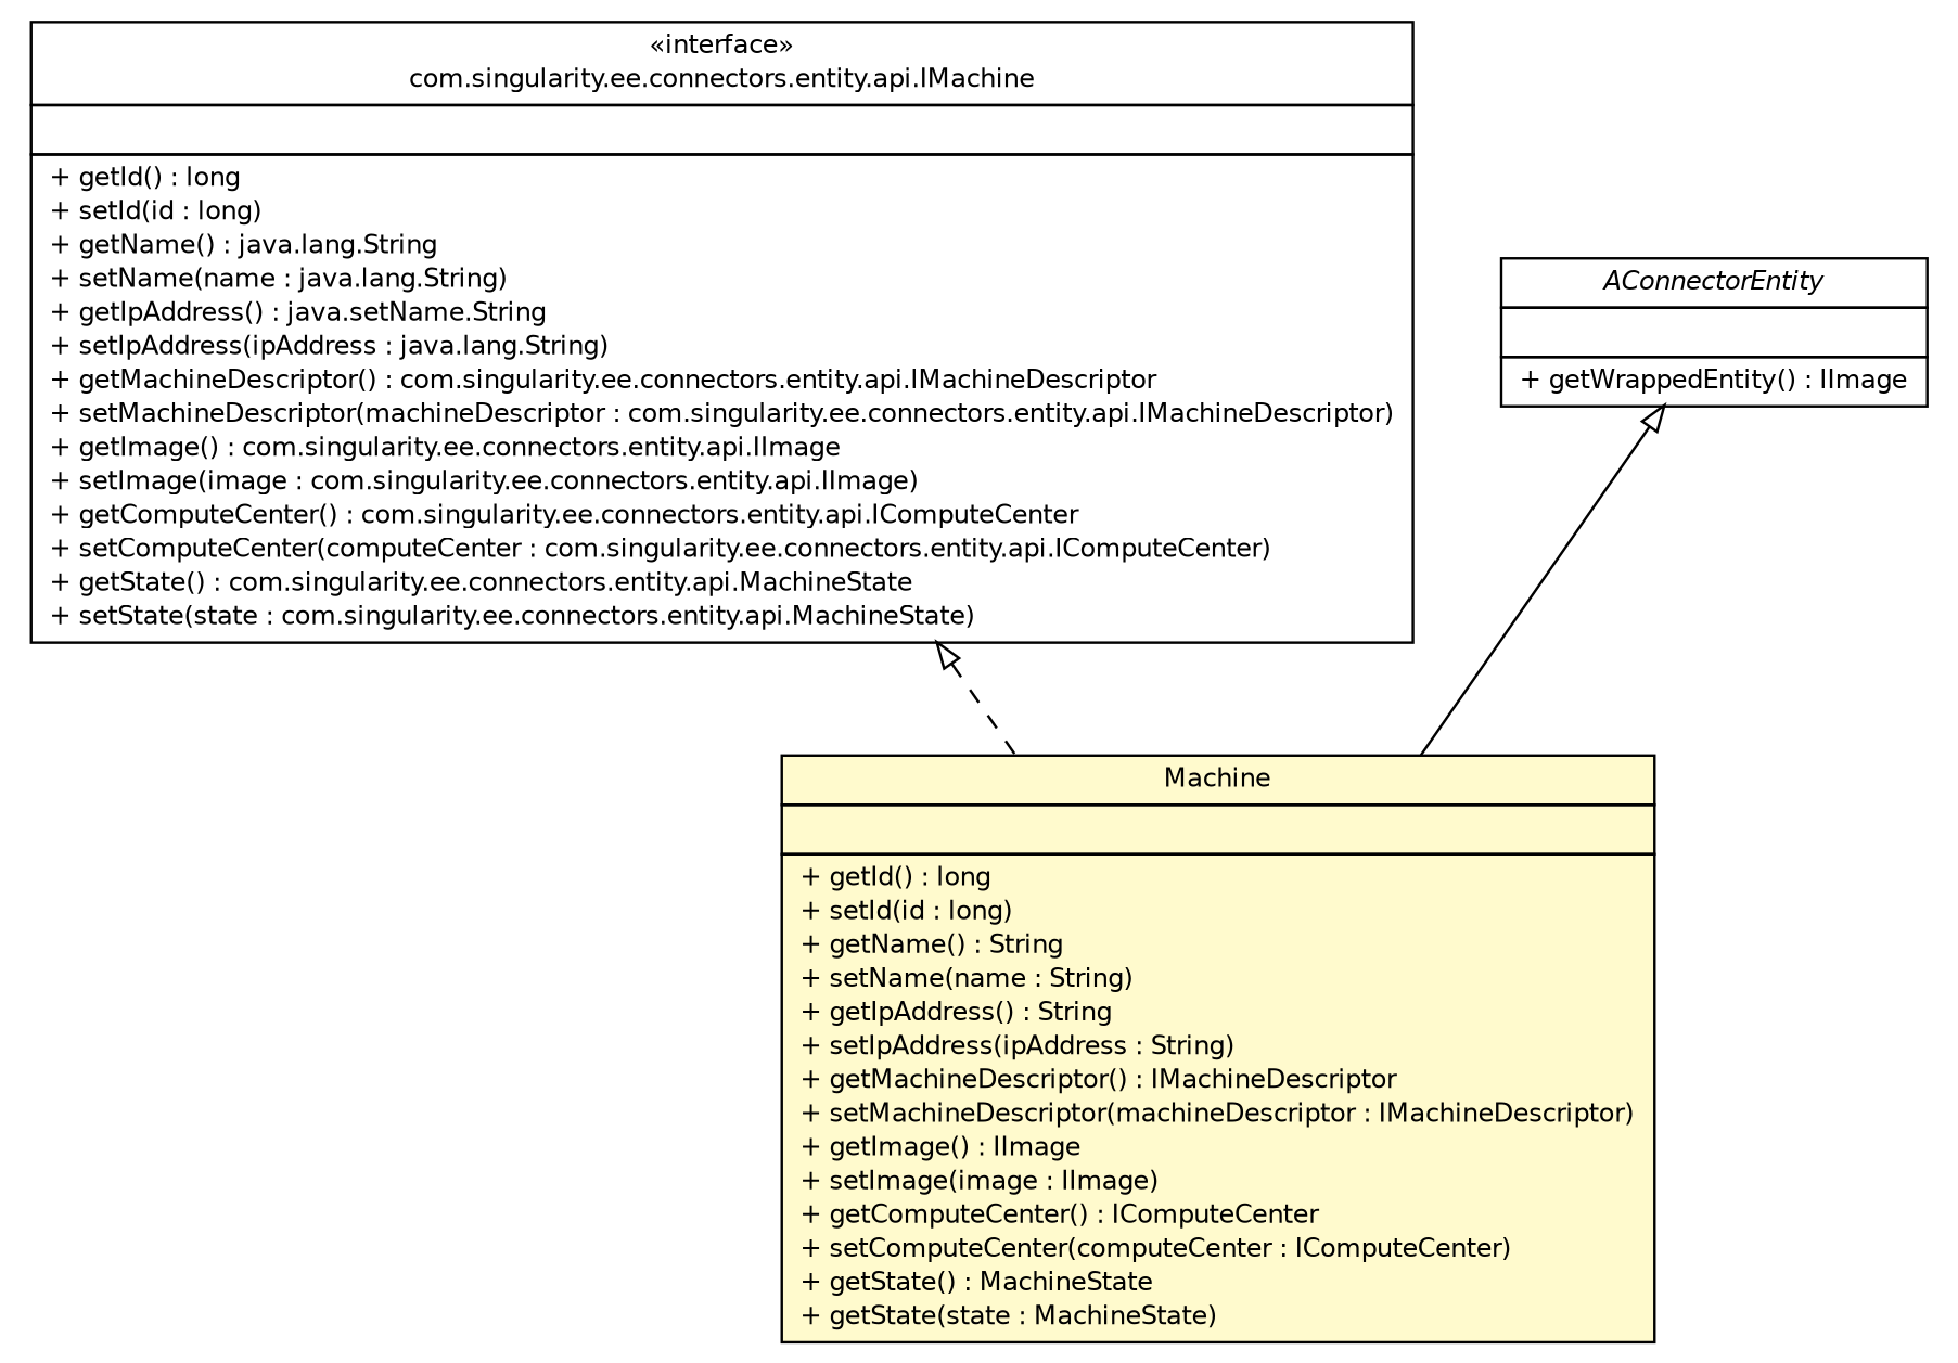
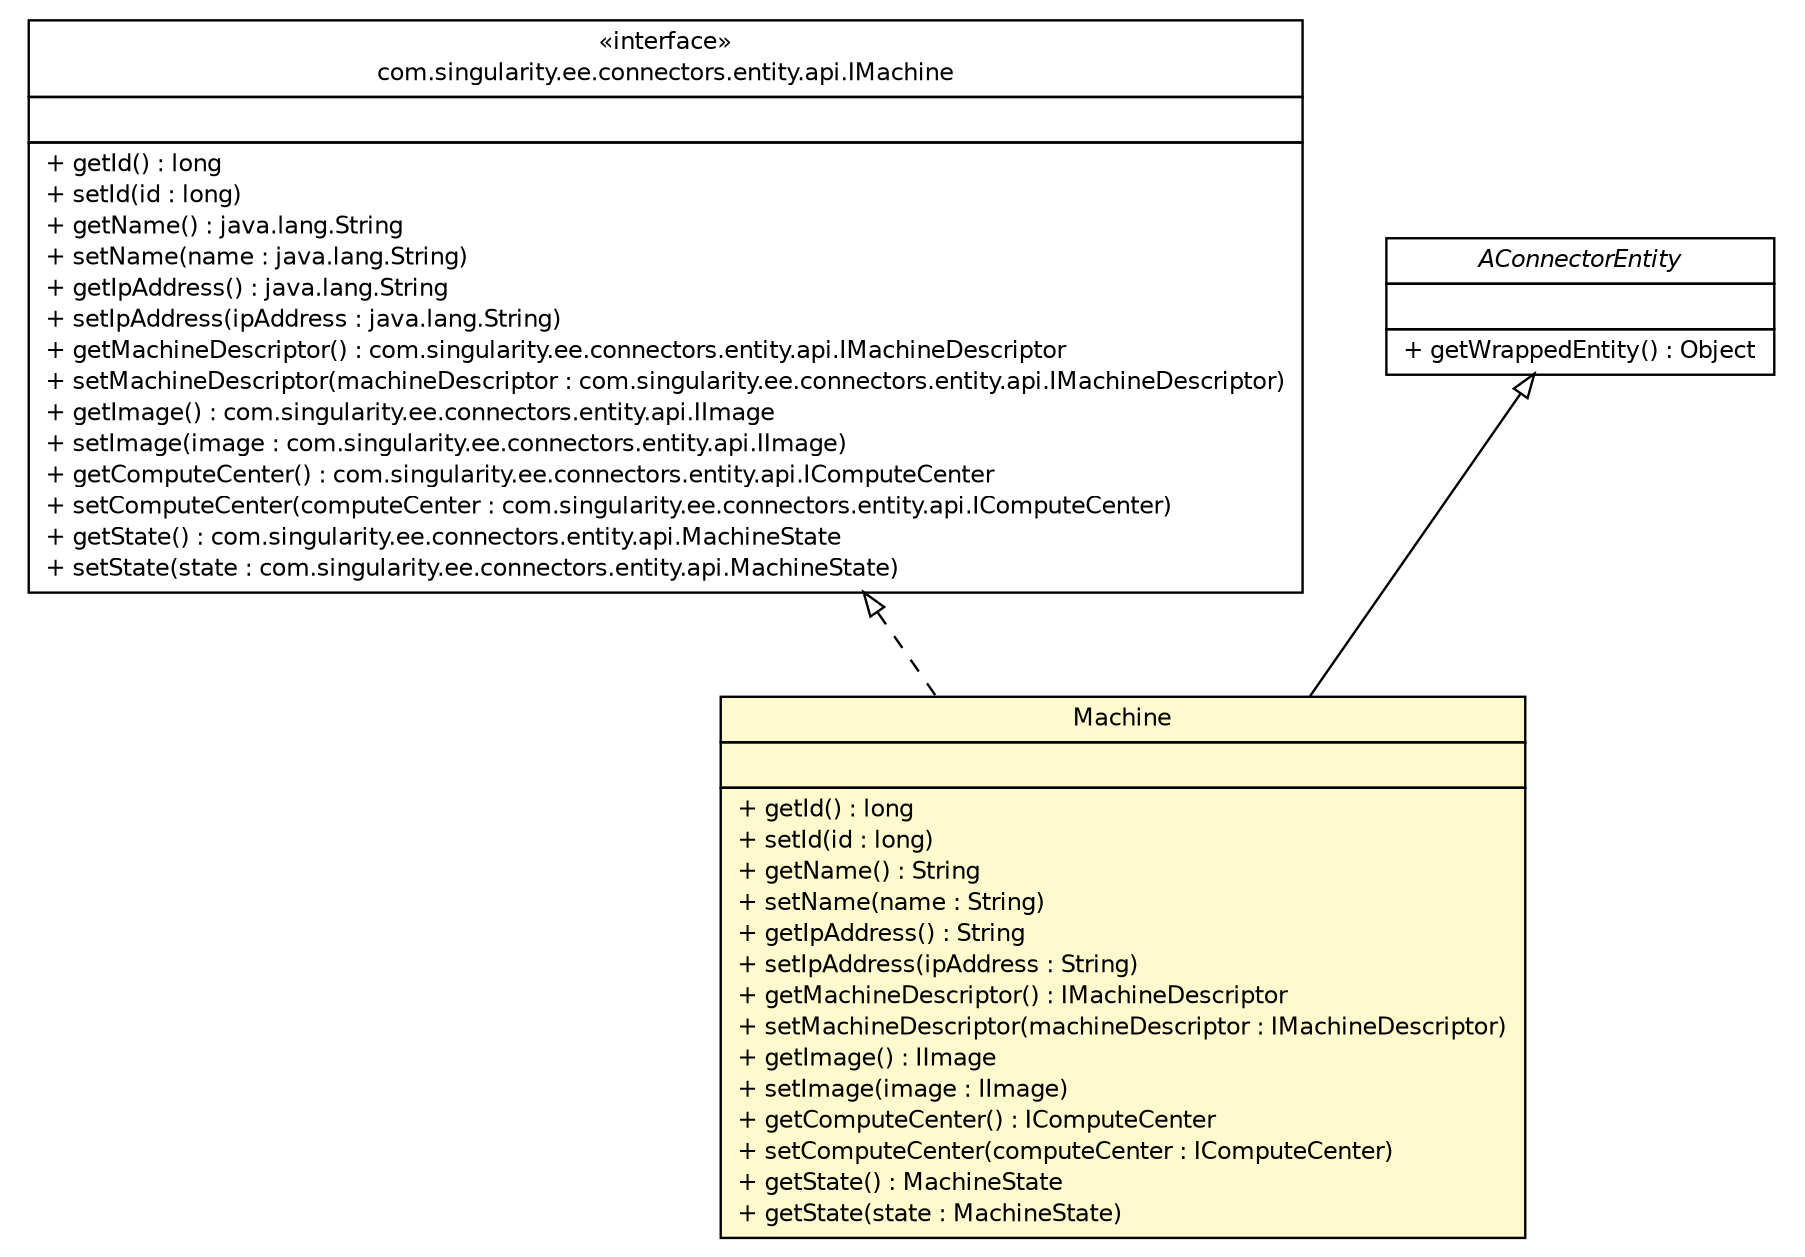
  digraph {
    nodesep=0.25
    ranksep=0.5
    node [fontcolor=black fontname=Helvetica fontsize=10.0 shape=plaintext]
    edge [arrowtail=empty dir=back fontname=Helvetica fontsize=10 headport=p labelfontname=Helvetica labelfontsize=10 tailport=p]
-   n1 [label=<<table title="com.singularity.ee.connectors.entity.api.IMachine" border="0" cellborder="1" cellspacing="0" cellpadding="2" port="p" href="../api/IMachine.html"> 		<tr><td><table border="0" cellspacing="0" cellpadding="1"> <tr><td align="center" balign="center"> &#171;interface&#187; </td></tr> <tr><td align="center" balign="center"> com.singularity.ee.connectors.entity.api.IMachine </td></tr> 		</table></td></tr> 		<tr><td><table border="0" cellspacing="0" cellpadding="1"> <tr><td align="left" balign="left">  </td></tr> 		</table></td></tr> 		<tr><td><table border="0" cellspacing="0" cellpadding="1"> <tr><td align="left" balign="left"> + getId() : long </td></tr> <tr><td align="left" balign="left"> + setId(id : long) </td></tr> <tr><td align="left" balign="left"> + getName() : java.lang.String </td></tr> <tr><td align="left" balign="left"> + setName(name : java.lang.String) </td></tr> <tr><td align="left" balign="left"> + getIpAddress() : java.setName.String </td></tr> <tr><td align="left" balign="left"> + setIpAddress(ipAddress : java.lang.String) </td></tr> <tr><td align="left" balign="left"> + getMachineDescriptor() : com.singularity.ee.connectors.entity.api.IMachineDescriptor </td></tr> <tr><td align="left" balign="left"> + setMachineDescriptor(machineDescriptor : com.singularity.ee.connectors.entity.api.IMachineDescriptor) </td></tr> <tr><td align="left" balign="left"> + getImage() : com.singularity.ee.connectors.entity.api.IImage </td></tr> <tr><td align="left" balign="left"> + setImage(image : com.singularity.ee.connectors.entity.api.IImage) </td></tr> <tr><td align="left" balign="left"> + getComputeCenter() : com.singularity.ee.connectors.entity.api.IComputeCenter </td></tr> <tr><td align="left" balign="left"> + setComputeCenter(computeCenter : com.singularity.ee.connectors.entity.api.IComputeCenter) </td></tr> <tr><td align="left" balign="left"> + getState() : com.singularity.ee.connectors.entity.api.MachineState </td></tr> <tr><td align="left" balign="left"> + setState(state : com.singularity.ee.connectors.entity.api.MachineState) </td></tr> 		</table></td></tr> 		</table>>]
+   n1 [label=<<table title="com.singularity.ee.connectors.entity.api.IMachine" border="0" cellborder="1" cellspacing="0" cellpadding="2" port="p" href="../api/IMachine.html"> 		<tr><td><table border="0" cellspacing="0" cellpadding="1"> <tr><td align="center" balign="center"> &#171;interface&#187; </td></tr> <tr><td align="center" balign="center"> com.singularity.ee.connectors.entity.api.IMachine </td></tr> 		</table></td></tr> 		<tr><td><table border="0" cellspacing="0" cellpadding="1"> <tr><td align="left" balign="left">  </td></tr> 		</table></td></tr> 		<tr><td><table border="0" cellspacing="0" cellpadding="1"> <tr><td align="left" balign="left"> + getId() : long </td></tr> <tr><td align="left" balign="left"> + setId(id : long) </td></tr> <tr><td align="left" balign="left"> + getName() : java.lang.String </td></tr> <tr><td align="left" balign="left"> + setName(name : java.lang.String) </td></tr> <tr><td align="left" balign="left"> + getIpAddress() : java.lang.String </td></tr> <tr><td align="left" balign="left"> + setIpAddress(ipAddress : java.lang.String) </td></tr> <tr><td align="left" balign="left"> + getMachineDescriptor() : com.singularity.ee.connectors.entity.api.IMachineDescriptor </td></tr> <tr><td align="left" balign="left"> + setMachineDescriptor(machineDescriptor : com.singularity.ee.connectors.entity.api.IMachineDescriptor) </td></tr> <tr><td align="left" balign="left"> + getImage() : com.singularity.ee.connectors.entity.api.IImage </td></tr> <tr><td align="left" balign="left"> + setImage(image : com.singularity.ee.connectors.entity.api.IImage) </td></tr> <tr><td align="left" balign="left"> + getComputeCenter() : com.singularity.ee.connectors.entity.api.IComputeCenter </td></tr> <tr><td align="left" balign="left"> + setComputeCenter(computeCenter : com.singularity.ee.connectors.entity.api.IComputeCenter) </td></tr> <tr><td align="left" balign="left"> + getState() : com.singularity.ee.connectors.entity.api.MachineState </td></tr> <tr><td align="left" balign="left"> + setState(state : com.singularity.ee.connectors.entity.api.MachineState) </td></tr> 		</table></td></tr> 		</table>>]
    n2 [label=<<table title="com.singularity.ee.connectors.entity.impl.Machine" border="0" cellborder="1" cellspacing="0" cellpadding="2" port="p" bgcolor="lemonChiffon" href="./Machine.html"> 		<tr><td><table border="0" cellspacing="0" cellpadding="1"> <tr><td align="center" balign="center"> Machine </td></tr> 		</table></td></tr> 		<tr><td><table border="0" cellspacing="0" cellpadding="1"> <tr><td align="left" balign="left">  </td></tr> 		</table></td></tr> 		<tr><td><table border="0" cellspacing="0" cellpadding="1"> <tr><td align="left" balign="left"> + getId() : long </td></tr> <tr><td align="left" balign="left"> + setId(id : long) </td></tr> <tr><td align="left" balign="left"> + getName() : String </td></tr> <tr><td align="left" balign="left"> + setName(name : String) </td></tr> <tr><td align="left" balign="left"> + getIpAddress() : String </td></tr> <tr><td align="left" balign="left"> + setIpAddress(ipAddress : String) </td></tr> <tr><td align="left" balign="left"> + getMachineDescriptor() : IMachineDescriptor </td></tr> <tr><td align="left" balign="left"> + setMachineDescriptor(machineDescriptor : IMachineDescriptor) </td></tr> <tr><td align="left" balign="left"> + getImage() : IImage </td></tr> <tr><td align="left" balign="left"> + setImage(image : IImage) </td></tr> <tr><td align="left" balign="left"> + getComputeCenter() : IComputeCenter </td></tr> <tr><td align="left" balign="left"> + setComputeCenter(computeCenter : IComputeCenter) </td></tr> <tr><td align="left" balign="left"> + getState() : MachineState </td></tr> <tr><td align="left" balign="left"> + getState(state : MachineState) </td></tr> 		</table></td></tr> 		</table>>]
-   n3 [label=<<table title="com.singularity.ee.connectors.entity.impl.AConnectorEntity" border="0" cellborder="1" cellspacing="0" cellpadding="2" port="p" href="./AConnectorEntity.html"> 		<tr><td><table border="0" cellspacing="0" cellpadding="1"> <tr><td align="center" balign="center"><font face="Helvetica-Oblique"> AConnectorEntity </font></td></tr> 		</table></td></tr> 		<tr><td><table border="0" cellspacing="0" cellpadding="1"> <tr><td align="left" balign="left">  </td></tr> 		</table></td></tr> 		<tr><td><table border="0" cellspacing="0" cellpadding="1"> <tr><td align="left" balign="left"> + getWrappedEntity() : IImage </td></tr> 		</table></td></tr> 		</table>>]
+   n3 [label=<<table title="com.singularity.ee.connectors.entity.impl.AConnectorEntity" border="0" cellborder="1" cellspacing="0" cellpadding="2" port="p" href="./AConnectorEntity.html"> 		<tr><td><table border="0" cellspacing="0" cellpadding="1"> <tr><td align="center" balign="center"><font face="Helvetica-Oblique"> AConnectorEntity </font></td></tr> 		</table></td></tr> 		<tr><td><table border="0" cellspacing="0" cellpadding="1"> <tr><td align="left" balign="left">  </td></tr> 		</table></td></tr> 		<tr><td><table border="0" cellspacing="0" cellpadding="1"> <tr><td align="left" balign="left"> + getWrappedEntity() : Object </td></tr> 		</table></td></tr> 		</table>>]
    n1 -> n2 [style=dashed]
    n3 -> n2
  }
